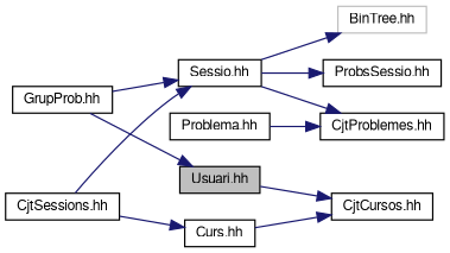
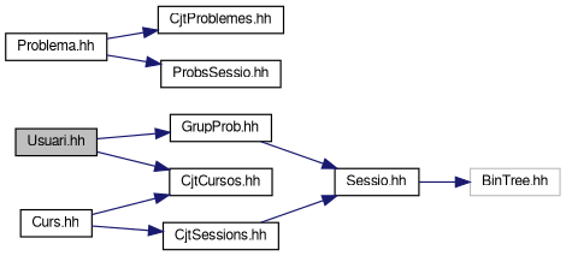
  digraph {
    rankdir=LR
    node [color=black fillcolor=white fontname=FreeSans fontsize=10 shape=record style=filled]
    edge [color=midnightblue fontname=FreeSans fontsize=10 labelfontname=FreeSans labelfontsize=10 style=solid]
    n1 [fillcolor=grey75 fontcolor=black height=0.2 label="Usuari.hh" width=0.4]
    n2 [height=0.2 label="CjtCursos.hh" width=0.4]
    n3 [height=0.2 label="GrupProb.hh" width=0.4]
    n4 [height=0.2 label="Sessio.hh" width=0.4]
    n5 [height=0.2 label="Curs.hh" width=0.4]
    n6 [height=0.2 label="CjtSessions.hh" width=0.4]
    n7 [height=0.2 label="CjtProblemes.hh" width=0.4]
    n8 [color=grey75 height=0.2 label="BinTree.hh" width=0.4]
    n9 [height=0.2 label="ProbsSessio.hh" width=0.4]
    n10 [height=0.2 label="Problema.hh" width=0.4]
    n1 -> n2
-   n3 -> n1
+   n1 -> n3
    n3 -> n4
-   n4 -> n7
    n4 -> n8
-   n4 -> n9
+   n10 -> n9
    n5 -> n2
-   n6 -> n5
+   n5 -> n6
    n6 -> n4
    n10 -> n7
  }
